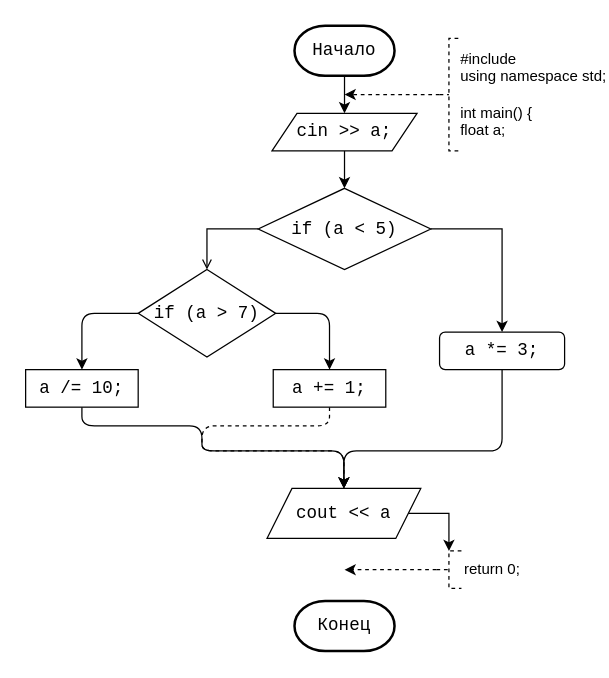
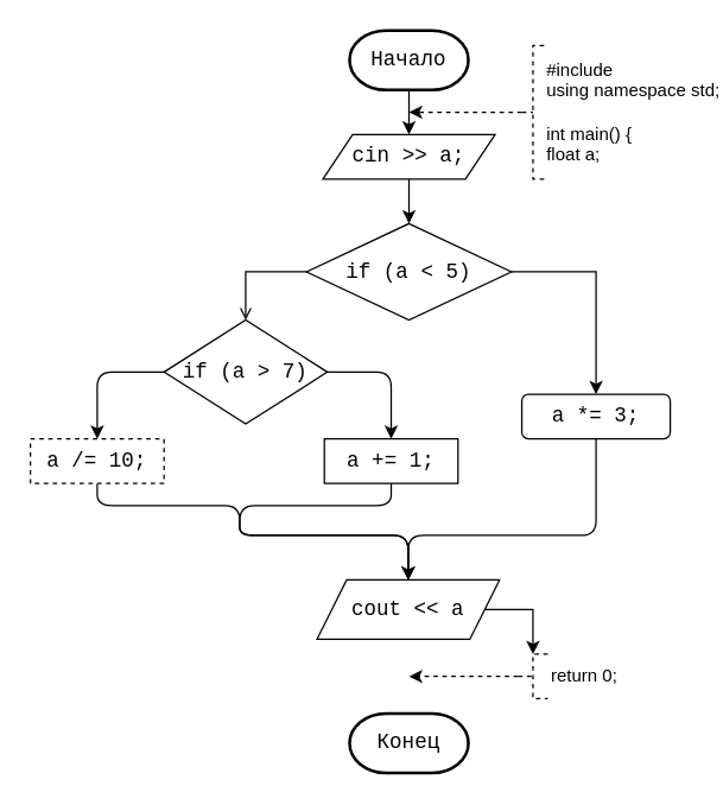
  <mxCell id="0" />
  <mxCell id="1" parent="0" />
  <mxCell id="2" value="" style="edgeStyle=orthogonalEdgeStyle;rounded=0;orthogonalLoop=1;jettySize=auto;html=1;fontFamily=Courier New;fontSize=14;" parent="1" source="3" target="6" edge="1"><mxGeometry relative="1" as="geometry" /></mxCell>
  <mxCell id="3" value="Начало" style="strokeWidth=2;html=1;shape=mxgraph.flowchart.terminator;whiteSpace=wrap;fontFamily=Courier New;fontSize=14;" parent="1" vertex="1"><mxGeometry x="235" y="20" width="80" height="40" as="geometry" /></mxCell>
  <mxCell id="4" value="Конец" style="strokeWidth=2;html=1;shape=mxgraph.flowchart.terminator;whiteSpace=wrap;fontFamily=Courier New;fontSize=14;" parent="1" vertex="1"><mxGeometry x="235" y="480" width="80" height="40" as="geometry" /></mxCell>
  <mxCell id="5" value="" style="edgeStyle=orthogonalEdgeStyle;rounded=0;orthogonalLoop=1;jettySize=auto;html=1;fontFamily=Courier New;fontSize=14;exitX=0.5;exitY=1;exitDx=0;exitDy=0;" parent="1" source="6" target="9" edge="1"><mxGeometry relative="1" as="geometry"><mxPoint x="283" y="140" as="sourcePoint" /></mxGeometry></mxCell>
  <mxCell id="6" value="cin &amp;gt;&amp;gt; a;" style="shape=parallelogram;perimeter=parallelogramPerimeter;whiteSpace=wrap;html=1;fixedSize=1;fontFamily=Courier New;fontSize=14;" parent="1" vertex="1"><mxGeometry x="217" y="90" width="116" height="30" as="geometry" /></mxCell>
  <mxCell id="7" value="" style="edgeStyle=orthogonalEdgeStyle;rounded=0;orthogonalLoop=1;jettySize=auto;html=1;fontFamily=Courier New;fontSize=14;entryX=0.5;entryY=0;entryDx=0;entryDy=0;" parent="1" source="9" target="14" edge="1"><mxGeometry relative="1" as="geometry"><mxPoint x="466" y="355" as="targetPoint" /><Array as="points"><mxPoint x="401" y="183" /></Array></mxGeometry></mxCell>
  <mxCell id="8" value="" style="edgeStyle=orthogonalEdgeStyle;rounded=0;orthogonalLoop=1;jettySize=auto;html=1;fontFamily=Courier New;fontSize=14;endArrow=open;" parent="1" source="9" target="12" edge="1"><mxGeometry relative="1" as="geometry"><Array as="points"><mxPoint x="165" y="183" /></Array></mxGeometry></mxCell>
  <mxCell id="9" value="if (a &amp;lt; 5)" style="rhombus;whiteSpace=wrap;html=1;fontFamily=Courier New;fontSize=14;" parent="1" vertex="1"><mxGeometry x="206" y="150" width="138" height="65" as="geometry" /></mxCell>
  <mxCell id="10" style="edgeStyle=orthogonalEdgeStyle;curved=0;rounded=1;sketch=0;orthogonalLoop=1;jettySize=auto;html=1;entryX=0.5;entryY=0;entryDx=0;entryDy=0;strokeWidth=1;exitX=1;exitY=0.5;exitDx=0;exitDy=0;" edge="1" parent="1" source="12" target="16"><mxGeometry relative="1" as="geometry"><Array as="points"><mxPoint x="263" y="250" /></Array></mxGeometry></mxCell>
  <mxCell id="11" style="edgeStyle=orthogonalEdgeStyle;curved=0;rounded=1;sketch=0;orthogonalLoop=1;jettySize=auto;html=1;entryX=0.5;entryY=0;entryDx=0;entryDy=0;strokeWidth=1;" edge="1" parent="1" source="12" target="18"><mxGeometry relative="1" as="geometry"><Array as="points"><mxPoint x="65" y="250" /></Array></mxGeometry></mxCell>
  <mxCell id="12" value="if (a &amp;gt; 7)" style="rhombus;whiteSpace=wrap;html=1;fontFamily=Courier New;fontSize=14;" parent="1" vertex="1"><mxGeometry x="110" y="215" width="110" height="70" as="geometry" /></mxCell>
  <mxCell id="13" style="edgeStyle=orthogonalEdgeStyle;curved=0;rounded=1;sketch=0;orthogonalLoop=1;jettySize=auto;html=1;strokeWidth=1;entryX=0.5;entryY=0;entryDx=0;entryDy=0;" edge="1" parent="1" source="14" target="20"><mxGeometry relative="1" as="geometry"><mxPoint x="401" y="360" as="targetPoint" /><Array as="points"><mxPoint x="401" y="360" /><mxPoint x="275" y="360" /></Array></mxGeometry></mxCell>
  <mxCell id="14" value="a *= 3;" style="whiteSpace=wrap;html=1;fontFamily=Courier New;fontSize=14;rounded=1;" parent="1" vertex="1"><mxGeometry x="351" y="265" width="100" height="30" as="geometry" /></mxCell>
- <mxCell id="15" style="edgeStyle=orthogonalEdgeStyle;curved=0;rounded=1;sketch=0;orthogonalLoop=1;jettySize=auto;html=1;strokeWidth=1;entryX=0.5;entryY=0;entryDx=0;entryDy=0;dashed=1;" edge="1" parent="1" source="16" target="20"><mxGeometry relative="1" as="geometry"><mxPoint x="161" y="370" as="targetPoint" /><Array as="points"><mxPoint x="263" y="340" /><mxPoint x="161" y="340" /><mxPoint x="161" y="360" /><mxPoint x="275" y="360" /></Array></mxGeometry></mxCell>
+ <mxCell id="15" style="edgeStyle=orthogonalEdgeStyle;curved=0;rounded=1;sketch=0;orthogonalLoop=1;jettySize=auto;html=1;strokeWidth=1;entryX=0.5;entryY=0;entryDx=0;entryDy=0;" edge="1" parent="1" source="16" target="20"><mxGeometry relative="1" as="geometry"><mxPoint x="161" y="370" as="targetPoint" /><Array as="points"><mxPoint x="263" y="340" /><mxPoint x="161" y="340" /><mxPoint x="161" y="360" /><mxPoint x="275" y="360" /></Array></mxGeometry></mxCell>
  <mxCell id="16" value="a += 1;" style="rounded=0;whiteSpace=wrap;html=1;fontFamily=Courier New;fontSize=14;" parent="1" vertex="1"><mxGeometry x="218" y="295" width="90" height="30" as="geometry" /></mxCell>
  <mxCell id="17" style="edgeStyle=orthogonalEdgeStyle;curved=0;rounded=1;sketch=0;orthogonalLoop=1;jettySize=auto;html=1;strokeWidth=1;entryX=0.5;entryY=0;entryDx=0;entryDy=0;" edge="1" parent="1" source="18" target="20"><mxGeometry relative="1" as="geometry"><mxPoint x="161" y="370" as="targetPoint" /><Array as="points"><mxPoint x="65" y="340" /><mxPoint x="161" y="340" /><mxPoint x="161" y="360" /><mxPoint x="275" y="360" /></Array></mxGeometry></mxCell>
- <mxCell id="18" value="a /= 10;" style="rounded=0;whiteSpace=wrap;html=1;fontFamily=Courier New;fontSize=14;" parent="1" vertex="1"><mxGeometry x="20" y="295" width="90" height="30" as="geometry" /></mxCell>
+ <mxCell id="18" value="a /= 10;" style="rounded=0;whiteSpace=wrap;html=1;fontFamily=Courier New;fontSize=14;dashed=1;" parent="1" vertex="1"><mxGeometry x="20" y="295" width="90" height="30" as="geometry" /></mxCell>
  <mxCell id="19" value="" style="edgeStyle=orthogonalEdgeStyle;rounded=0;orthogonalLoop=1;jettySize=auto;html=1;fontFamily=Courier New;fontSize=14;" parent="1" source="20" target="24" edge="1"><mxGeometry relative="1" as="geometry" /></mxCell>
  <mxCell id="20" value="cout &amp;lt;&amp;lt; a" style="shape=parallelogram;perimeter=parallelogramPerimeter;whiteSpace=wrap;html=1;fixedSize=1;fontFamily=Courier New;fontSize=14;" parent="1" vertex="1"><mxGeometry x="213" y="390" width="123" height="40" as="geometry" /></mxCell>
  <mxCell id="21" style="edgeStyle=orthogonalEdgeStyle;curved=0;rounded=1;sketch=0;orthogonalLoop=1;jettySize=auto;html=1;strokeWidth=1;dashed=1;" edge="1" parent="1" source="22"><mxGeometry relative="1" as="geometry"><mxPoint x="275" y="75" as="targetPoint" /></mxGeometry></mxCell>
  <mxCell id="22" value="#include &lt;br&gt;using namespace std;&lt;br&gt;&lt;br&gt;int main() {&lt;br&gt;&#09;float a;" style="strokeWidth=1;html=1;shape=mxgraph.flowchart.annotation_2;align=left;labelPosition=right;pointerEvents=1;rounded=0;dashed=1;sketch=0;" vertex="1" parent="1"><mxGeometry x="351" y="30" width="15" height="90" as="geometry" /></mxCell>
  <mxCell id="23" style="edgeStyle=orthogonalEdgeStyle;curved=0;rounded=1;sketch=0;orthogonalLoop=1;jettySize=auto;html=1;dashed=1;strokeWidth=1;exitX=0;exitY=0.5;exitDx=0;exitDy=0;exitPerimeter=0;" edge="1" parent="1" source="24"><mxGeometry relative="1" as="geometry"><mxPoint x="275" y="455" as="targetPoint" /><mxPoint x="205" y="455" as="sourcePoint" /></mxGeometry></mxCell>
  <mxCell id="24" value="return 0;" style="strokeWidth=1;html=1;shape=mxgraph.flowchart.annotation_2;align=left;labelPosition=right;pointerEvents=1;rounded=0;dashed=1;sketch=0;" vertex="1" parent="1"><mxGeometry x="348.5" y="440" width="20" height="30" as="geometry" /></mxCell>
